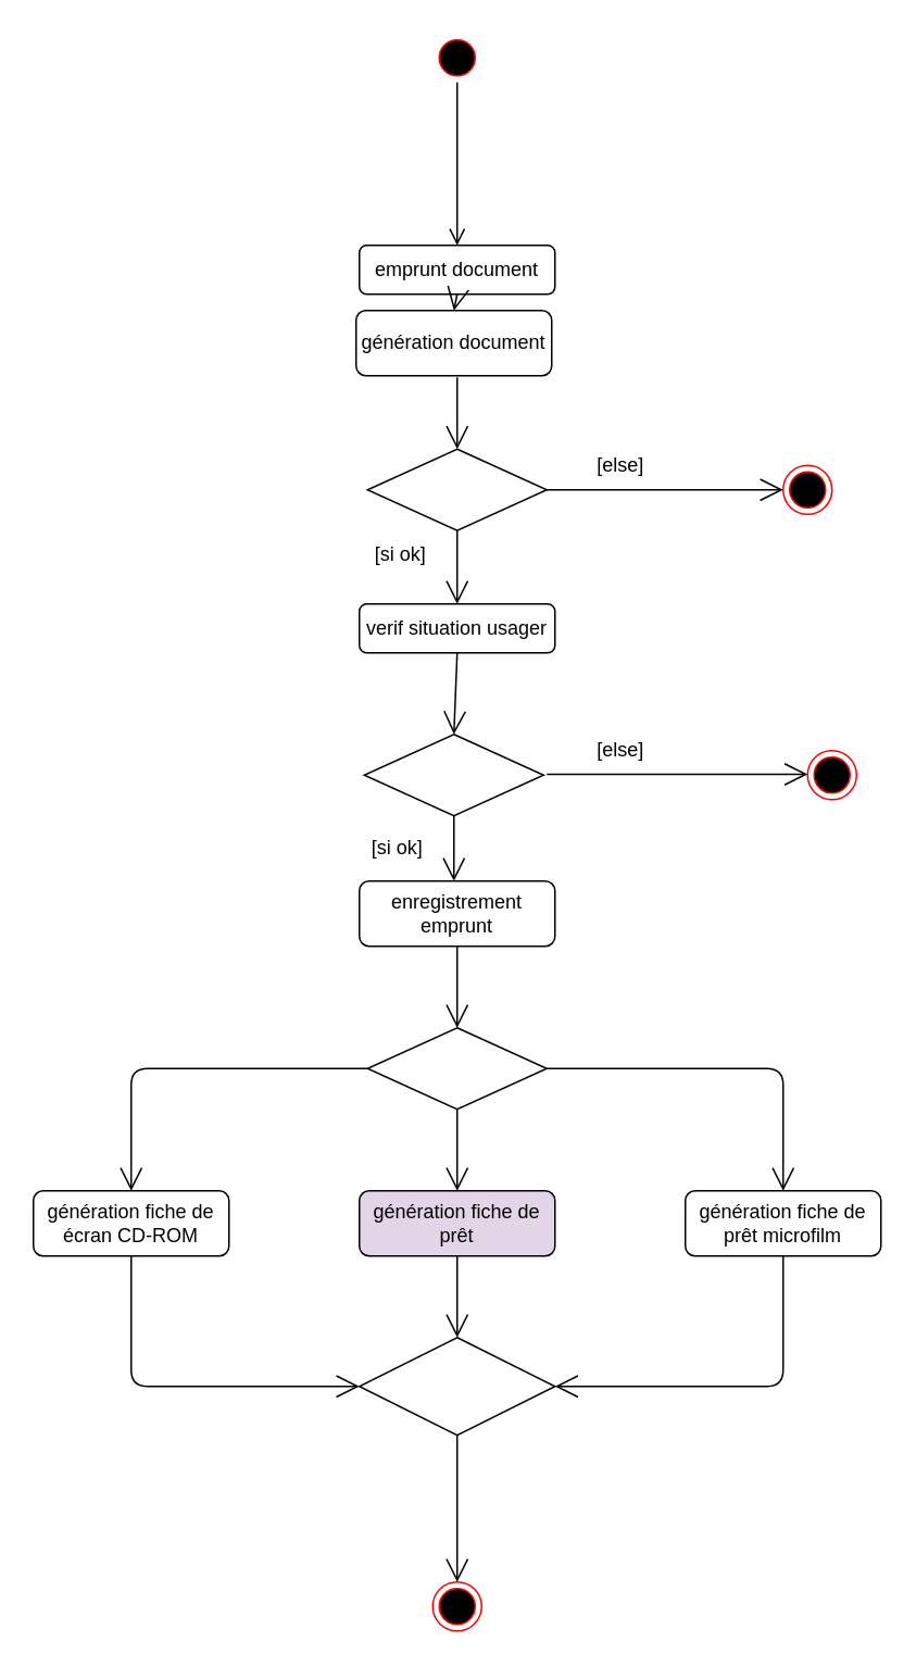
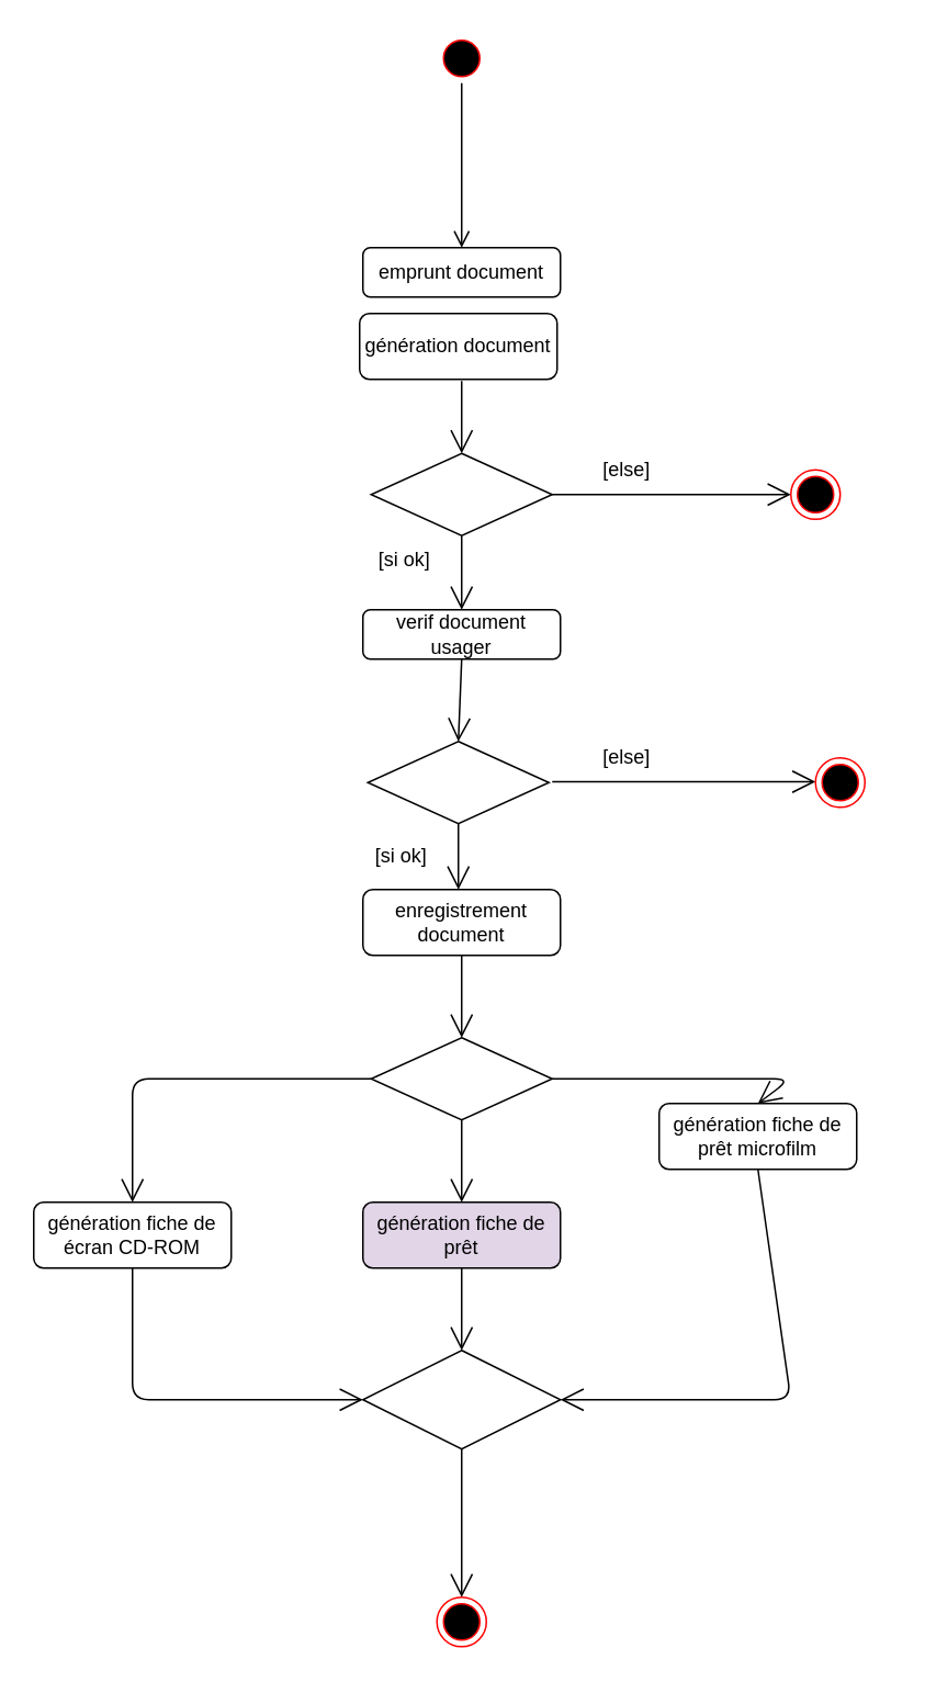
  <mxCell id="0" />
  <mxCell id="1" parent="0" />
  <mxCell id="2" value="" style="ellipse;html=1;shape=startState;fillColor=#000000;strokeColor=#ff0000;" parent="1" vertex="1"><mxGeometry x="265" y="20" width="30" height="30" as="geometry" /></mxCell>
  <mxCell id="3" value="" style="edgeStyle=orthogonalEdgeStyle;html=1;verticalAlign=bottom;endArrow=open;endSize=8;strokeColor=#000000;entryX=0.5;entryY=0;entryDx=0;entryDy=0;" parent="1" source="2" target="4" edge="1"><mxGeometry relative="1" as="geometry"><mxPoint x="273" y="100" as="targetPoint" /></mxGeometry></mxCell>
  <mxCell id="4" value="emprunt document" style="rounded=1;whiteSpace=wrap;html=1;" parent="1" vertex="1"><mxGeometry x="220" y="150" width="120" height="30" as="geometry" /></mxCell>
  <mxCell id="5" value="" style="rhombus;whiteSpace=wrap;html=1;" parent="1" vertex="1"><mxGeometry x="225" y="275" width="110" height="50" as="geometry" /></mxCell>
  <mxCell id="6" value="&lt;font style=&quot;vertical-align: inherit&quot;&gt;&lt;font style=&quot;vertical-align: inherit&quot;&gt;&lt;font style=&quot;vertical-align: inherit&quot;&gt;&lt;font style=&quot;vertical-align: inherit&quot;&gt;[si ok]&lt;/font&gt;&lt;/font&gt;&lt;/font&gt;&lt;/font&gt;" style="text;html=1;resizable=0;autosize=1;align=center;verticalAlign=middle;points=[];fillColor=none;strokeColor=none;rounded=0;" parent="1" vertex="1"><mxGeometry x="220" y="330" width="50" height="20" as="geometry" /></mxCell>
  <mxCell id="7" value="" style="endArrow=open;endFill=1;endSize=12;html=1;exitX=1;exitY=0.5;exitDx=0;exitDy=0;entryX=0;entryY=0.5;entryDx=0;entryDy=0;" parent="1" source="5" target="9" edge="1"><mxGeometry width="160" relative="1" as="geometry"><mxPoint x="330" y="185" as="sourcePoint" /><mxPoint x="460" y="275" as="targetPoint" /><Array as="points" /></mxGeometry></mxCell>
  <mxCell id="8" value="&lt;font style=&quot;vertical-align: inherit&quot;&gt;&lt;font style=&quot;vertical-align: inherit&quot;&gt;[else]&lt;br&gt;&lt;/font&gt;&lt;/font&gt;" style="text;html=1;resizable=0;autosize=1;align=center;verticalAlign=middle;points=[];fillColor=none;strokeColor=none;rounded=0;" parent="1" vertex="1"><mxGeometry x="360" y="275" width="40" height="20" as="geometry" /></mxCell>
  <mxCell id="9" value="" style="ellipse;html=1;shape=endState;fillColor=#000000;strokeColor=#ff0000;" parent="1" vertex="1"><mxGeometry x="480" y="285" width="30" height="30" as="geometry" /></mxCell>
- <mxCell id="10" value="verif situation usager" style="rounded=1;whiteSpace=wrap;html=1;" parent="1" vertex="1"><mxGeometry x="220" y="370" width="120" height="30" as="geometry" /></mxCell>
+ <mxCell id="10" value="verif document usager" style="rounded=1;whiteSpace=wrap;html=1;" parent="1" vertex="1"><mxGeometry x="220" y="370" width="120" height="30" as="geometry" /></mxCell>
  <mxCell id="11" value="" style="rhombus;whiteSpace=wrap;html=1;strokeColor=#000000;" parent="1" vertex="1"><mxGeometry x="223" y="450" width="110" height="50" as="geometry" /></mxCell>
  <mxCell id="12" value="génération document" style="rounded=1;whiteSpace=wrap;html=1;strokeColor=#000000;" parent="1" vertex="1"><mxGeometry x="218" y="190" width="120" height="40" as="geometry" /></mxCell>
  <mxCell id="13" value="" style="endArrow=open;endFill=1;endSize=12;html=1;strokeColor=#000000;entryX=0.5;entryY=0;entryDx=0;entryDy=0;" parent="1" target="5" edge="1"><mxGeometry width="160" relative="1" as="geometry"><mxPoint x="280" y="231" as="sourcePoint" /><mxPoint x="368" y="274.5" as="targetPoint" /></mxGeometry></mxCell>
- <mxCell id="14" value="" style="endArrow=open;endFill=1;endSize=12;html=1;strokeColor=#000000;exitX=0.5;exitY=1;exitDx=0;exitDy=0;entryX=0.5;entryY=0;entryDx=0;entryDy=0;" parent="1" source="4" target="12" edge="1"><mxGeometry width="160" relative="1" as="geometry"><mxPoint x="225" y="159.5" as="sourcePoint" /><mxPoint x="335" y="159.5" as="targetPoint" /></mxGeometry></mxCell>
  <mxCell id="15" value="" style="endArrow=open;endFill=1;endSize=12;html=1;strokeColor=#000000;exitX=0.5;exitY=1;exitDx=0;exitDy=0;" parent="1" source="5" edge="1"><mxGeometry width="160" relative="1" as="geometry"><mxPoint x="250" y="370" as="sourcePoint" /><mxPoint x="280" y="370" as="targetPoint" /></mxGeometry></mxCell>
  <mxCell id="16" value="" style="endArrow=open;endFill=1;endSize=12;html=1;strokeColor=#000000;exitX=0.5;exitY=1;exitDx=0;exitDy=0;entryX=0.5;entryY=0;entryDx=0;entryDy=0;" parent="1" source="10" target="11" edge="1"><mxGeometry width="160" relative="1" as="geometry"><mxPoint x="280" y="430" as="sourcePoint" /><mxPoint x="290" y="450" as="targetPoint" /></mxGeometry></mxCell>
- <mxCell id="17" value="enregistrement emprunt" style="rounded=1;whiteSpace=wrap;html=1;strokeColor=#000000;" parent="1" vertex="1"><mxGeometry x="220" y="540" width="120" height="40" as="geometry" /></mxCell>
+ <mxCell id="17" value="enregistrement document" style="rounded=1;whiteSpace=wrap;html=1;strokeColor=#000000;" parent="1" vertex="1"><mxGeometry x="220" y="540" width="120" height="40" as="geometry" /></mxCell>
  <mxCell id="18" value="" style="endArrow=open;endFill=1;endSize=12;html=1;strokeColor=#000000;exitX=0.5;exitY=1;exitDx=0;exitDy=0;" parent="1" source="11" edge="1"><mxGeometry width="160" relative="1" as="geometry"><mxPoint x="240" y="550" as="sourcePoint" /><mxPoint x="278" y="540" as="targetPoint" /></mxGeometry></mxCell>
  <mxCell id="19" value="" style="endArrow=open;endFill=1;endSize=12;html=1;strokeColor=#000000;" parent="1" edge="1"><mxGeometry width="160" relative="1" as="geometry"><mxPoint x="335" y="474.5" as="sourcePoint" /><mxPoint x="495" y="474.5" as="targetPoint" /></mxGeometry></mxCell>
  <mxCell id="20" value="" style="ellipse;html=1;shape=endState;fillColor=#000000;strokeColor=#ff0000;" parent="1" vertex="1"><mxGeometry x="495" y="460" width="30" height="30" as="geometry" /></mxCell>
  <mxCell id="21" value="" style="endArrow=open;endFill=1;endSize=12;html=1;strokeColor=#000000;exitX=0.5;exitY=1;exitDx=0;exitDy=0;" parent="1" source="17" edge="1"><mxGeometry width="160" relative="1" as="geometry"><mxPoint x="220" y="600" as="sourcePoint" /><mxPoint x="280" y="630" as="targetPoint" /></mxGeometry></mxCell>
  <mxCell id="22" value="" style="rhombus;whiteSpace=wrap;html=1;" parent="1" vertex="1"><mxGeometry x="225" y="630" width="110" height="50" as="geometry" /></mxCell>
  <mxCell id="23" value="[si ok]" style="text;html=1;resizable=0;autosize=1;align=center;verticalAlign=middle;points=[];fillColor=none;strokeColor=none;rounded=0;" parent="1" vertex="1"><mxGeometry x="218" y="510" width="50" height="20" as="geometry" /></mxCell>
  <mxCell id="24" value="[else]&lt;br&gt;" style="text;html=1;resizable=0;autosize=1;align=center;verticalAlign=middle;points=[];fillColor=none;strokeColor=none;rounded=0;" parent="1" vertex="1"><mxGeometry x="360" y="450" width="40" height="20" as="geometry" /></mxCell>
  <mxCell id="25" value="" style="endArrow=open;endFill=1;endSize=12;html=1;exitX=0.5;exitY=1;exitDx=0;exitDy=0;" parent="1" source="22" edge="1"><mxGeometry width="160" relative="1" as="geometry"><mxPoint x="215" y="730" as="sourcePoint" /><mxPoint x="280" y="730" as="targetPoint" /></mxGeometry></mxCell>
  <mxCell id="26" value="génération fiche de prêt" style="rounded=1;whiteSpace=wrap;html=1;fillColor=#e1d5e7;" parent="1" vertex="1"><mxGeometry x="220" y="730" width="120" height="40" as="geometry" /></mxCell>
  <mxCell id="27" value="" style="endArrow=open;endFill=1;endSize=12;html=1;exitX=0;exitY=0.5;exitDx=0;exitDy=0;entryX=0.5;entryY=0;entryDx=0;entryDy=0;" parent="1" source="22" edge="1" target="31"><mxGeometry width="160" relative="1" as="geometry"><mxPoint x="-50" y="720" as="sourcePoint" /><mxPoint x="0" y="655" as="targetPoint" /><Array as="points"><mxPoint x="80" y="655" /></Array></mxGeometry></mxCell>
  <mxCell id="28" value="" style="endArrow=open;endFill=1;endSize=12;html=1;exitX=1;exitY=0.5;exitDx=0;exitDy=0;entryX=0.5;entryY=0;entryDx=0;entryDy=0;" parent="1" source="22" target="32" edge="1"><mxGeometry width="160" relative="1" as="geometry"><mxPoint x="380" y="654.5" as="sourcePoint" /><mxPoint x="560" y="655" as="targetPoint" /><Array as="points"><mxPoint x="480" y="655" /></Array></mxGeometry></mxCell>
  <mxCell id="29" value="" style="endArrow=open;endFill=1;endSize=12;html=1;exitX=0.5;exitY=1;exitDx=0;exitDy=0;entryX=0.5;entryY=0;entryDx=0;entryDy=0;" parent="1" source="33" edge="1" target="30"><mxGeometry width="160" relative="1" as="geometry"><mxPoint x="280" y="900" as="sourcePoint" /><mxPoint x="280" y="960" as="targetPoint" /><Array as="points" /></mxGeometry></mxCell>
  <mxCell id="30" value="" style="ellipse;html=1;shape=endState;fillColor=#000000;strokeColor=#ff0000;" parent="1" vertex="1"><mxGeometry x="265" y="970" width="30" height="30" as="geometry" /></mxCell>
  <mxCell id="31" value="génération fiche de écran CD-ROM" style="rounded=1;whiteSpace=wrap;html=1;" vertex="1" parent="1"><mxGeometry x="20" y="730" width="120" height="40" as="geometry" /></mxCell>
- <mxCell id="32" value="génération fiche de prêt microfilm" style="rounded=1;whiteSpace=wrap;html=1;" vertex="1" parent="1"><mxGeometry x="420" y="730" width="120" height="40" as="geometry" /></mxCell>
+ <mxCell id="32" value="génération fiche de prêt microfilm" style="rounded=1;whiteSpace=wrap;html=1;" vertex="1" parent="1"><mxGeometry x="400" y="670" width="120" height="40" as="geometry" /></mxCell>
  <mxCell id="33" value="" style="rhombus;whiteSpace=wrap;html=1;" vertex="1" parent="1"><mxGeometry x="220" y="820" width="120" height="60" as="geometry" /></mxCell>
  <mxCell id="34" value="" style="endArrow=open;endFill=1;endSize=12;html=1;exitX=0.5;exitY=1;exitDx=0;exitDy=0;entryX=0.5;entryY=0;entryDx=0;entryDy=0;" edge="1" parent="1" source="26" target="33"><mxGeometry width="160" relative="1" as="geometry"><mxPoint x="280" y="794.5" as="sourcePoint" /><mxPoint x="360" y="794.5" as="targetPoint" /></mxGeometry></mxCell>
  <mxCell id="35" value="" style="endArrow=open;endFill=1;endSize=12;html=1;exitX=0.5;exitY=1;exitDx=0;exitDy=0;entryX=0;entryY=0.5;entryDx=0;entryDy=0;" edge="1" parent="1" source="31" target="33"><mxGeometry width="160" relative="1" as="geometry"><mxPoint x="5" y="850" as="sourcePoint" /><mxPoint x="155" y="849.5" as="targetPoint" /><Array as="points"><mxPoint x="80" y="850" /></Array></mxGeometry></mxCell>
  <mxCell id="36" value="" style="endArrow=open;endFill=1;endSize=12;html=1;exitX=0.5;exitY=1;exitDx=0;exitDy=0;entryX=1;entryY=0.5;entryDx=0;entryDy=0;" edge="1" parent="1" source="32" target="33"><mxGeometry width="160" relative="1" as="geometry"><mxPoint x="400" y="849.5" as="sourcePoint" /><mxPoint x="560" y="849.5" as="targetPoint" /><Array as="points"><mxPoint x="480" y="850" /></Array></mxGeometry></mxCell>
